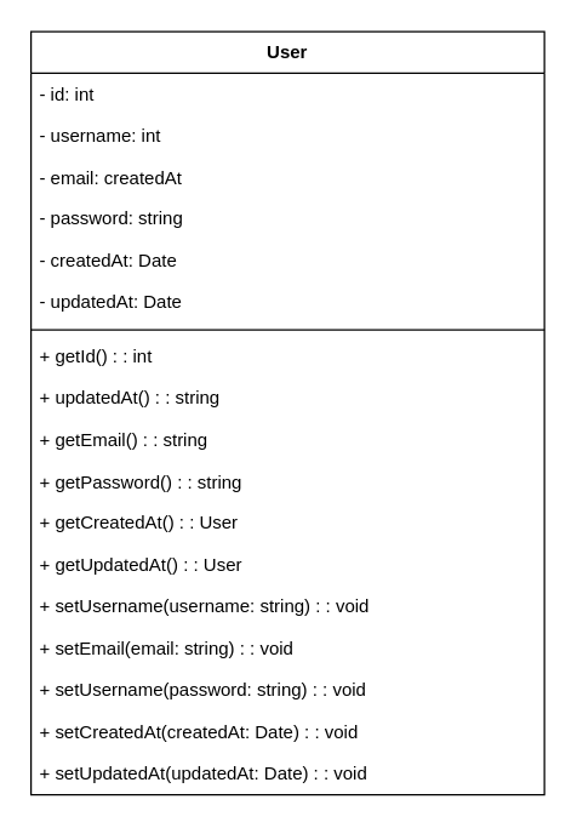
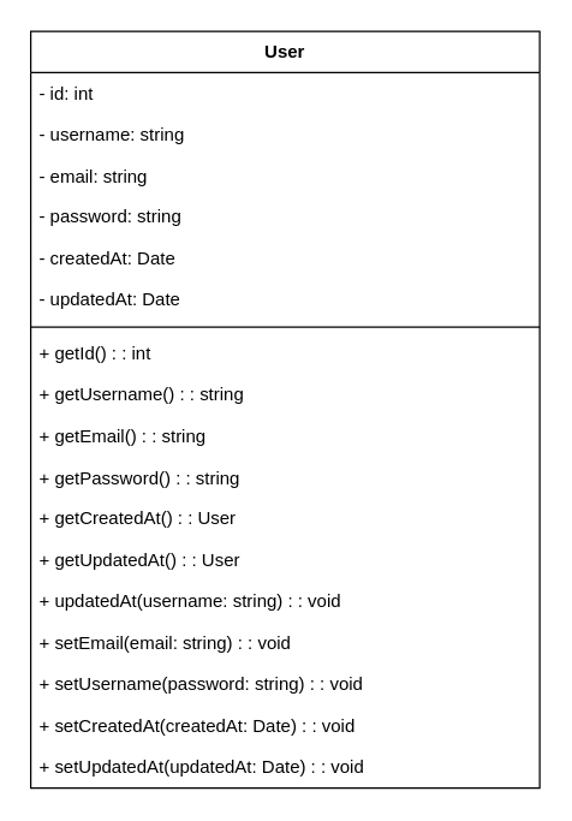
  <mxCell id="0" />
  <mxCell id="1" parent="0" />
  <mxCell id="2" value="User" style="swimlane;fontStyle=1;align=center;verticalAlign=top;childLayout=stackLayout;horizontal=1;startSize=27.556;horizontalStack=0;resizeParent=1;resizeParentMax=0;resizeLast=0;collapsible=0;marginBottom=0;" vertex="1" parent="1"><mxGeometry x="20" y="20" width="339" height="504" as="geometry" /></mxCell>
  <mxCell id="3" value="- id: int" style="text;strokeColor=none;fillColor=none;align=left;verticalAlign=top;spacingLeft=4;spacingRight=4;overflow=hidden;rotatable=0;points=[[0,0.5],[1,0.5]];portConstraint=eastwest;" vertex="1" parent="2"><mxGeometry y="28" width="339" height="28" as="geometry" /></mxCell>
- <mxCell id="4" value="- username: int" style="text;strokeColor=none;fillColor=none;align=left;verticalAlign=top;spacingLeft=4;spacingRight=4;overflow=hidden;rotatable=0;points=[[0,0.5],[1,0.5]];portConstraint=eastwest;" vertex="1" parent="2"><mxGeometry y="55" width="339" height="28" as="geometry" /></mxCell>
- <mxCell id="5" value="- email: createdAt" style="text;strokeColor=none;fillColor=none;align=left;verticalAlign=top;spacingLeft=4;spacingRight=4;overflow=hidden;rotatable=0;points=[[0,0.5],[1,0.5]];portConstraint=eastwest;" vertex="1" parent="2"><mxGeometry y="83" width="339" height="28" as="geometry" /></mxCell>
+ <mxCell id="4" value="- username: string" style="text;strokeColor=none;fillColor=none;align=left;verticalAlign=top;spacingLeft=4;spacingRight=4;overflow=hidden;rotatable=0;points=[[0,0.5],[1,0.5]];portConstraint=eastwest;" vertex="1" parent="2"><mxGeometry y="55" width="339" height="28" as="geometry" /></mxCell>
+ <mxCell id="5" value="- email: string" style="text;strokeColor=none;fillColor=none;align=left;verticalAlign=top;spacingLeft=4;spacingRight=4;overflow=hidden;rotatable=0;points=[[0,0.5],[1,0.5]];portConstraint=eastwest;" vertex="1" parent="2"><mxGeometry y="83" width="339" height="28" as="geometry" /></mxCell>
  <mxCell id="6" value="- password: string" style="text;strokeColor=none;fillColor=none;align=left;verticalAlign=top;spacingLeft=4;spacingRight=4;overflow=hidden;rotatable=0;points=[[0,0.5],[1,0.5]];portConstraint=eastwest;" vertex="1" parent="2"><mxGeometry y="110" width="339" height="28" as="geometry" /></mxCell>
  <mxCell id="7" value="- createdAt: Date" style="text;strokeColor=none;fillColor=none;align=left;verticalAlign=top;spacingLeft=4;spacingRight=4;overflow=hidden;rotatable=0;points=[[0,0.5],[1,0.5]];portConstraint=eastwest;" vertex="1" parent="2"><mxGeometry y="138" width="339" height="28" as="geometry" /></mxCell>
  <mxCell id="8" value="- updatedAt: Date" style="text;strokeColor=none;fillColor=none;align=left;verticalAlign=top;spacingLeft=4;spacingRight=4;overflow=hidden;rotatable=0;points=[[0,0.5],[1,0.5]];portConstraint=eastwest;" vertex="1" parent="2"><mxGeometry y="165" width="339" height="28" as="geometry" /></mxCell>
  <mxCell id="9" style="line;strokeWidth=1;fillColor=none;align=left;verticalAlign=middle;spacingTop=-1;spacingLeft=3;spacingRight=3;rotatable=0;labelPosition=right;points=[];portConstraint=eastwest;strokeColor=inherit;" vertex="1" parent="2"><mxGeometry y="193" width="339" height="8" as="geometry" /></mxCell>
  <mxCell id="10" value="+ getId() : : int" style="text;strokeColor=none;fillColor=none;align=left;verticalAlign=top;spacingLeft=4;spacingRight=4;overflow=hidden;rotatable=0;points=[[0,0.5],[1,0.5]];portConstraint=eastwest;" vertex="1" parent="2"><mxGeometry y="201" width="339" height="28" as="geometry" /></mxCell>
- <mxCell id="11" value="+ updatedAt() : : string" style="text;strokeColor=none;fillColor=none;align=left;verticalAlign=top;spacingLeft=4;spacingRight=4;overflow=hidden;rotatable=0;points=[[0,0.5],[1,0.5]];portConstraint=eastwest;" vertex="1" parent="2"><mxGeometry y="228" width="339" height="28" as="geometry" /></mxCell>
+ <mxCell id="11" value="+ getUsername() : : string" style="text;strokeColor=none;fillColor=none;align=left;verticalAlign=top;spacingLeft=4;spacingRight=4;overflow=hidden;rotatable=0;points=[[0,0.5],[1,0.5]];portConstraint=eastwest;" vertex="1" parent="2"><mxGeometry y="228" width="339" height="28" as="geometry" /></mxCell>
  <mxCell id="12" value="+ getEmail() : : string" style="text;strokeColor=none;fillColor=none;align=left;verticalAlign=top;spacingLeft=4;spacingRight=4;overflow=hidden;rotatable=0;points=[[0,0.5],[1,0.5]];portConstraint=eastwest;" vertex="1" parent="2"><mxGeometry y="256" width="339" height="28" as="geometry" /></mxCell>
  <mxCell id="13" value="+ getPassword() : : string" style="text;strokeColor=none;fillColor=none;align=left;verticalAlign=top;spacingLeft=4;spacingRight=4;overflow=hidden;rotatable=0;points=[[0,0.5],[1,0.5]];portConstraint=eastwest;" vertex="1" parent="2"><mxGeometry y="284" width="339" height="28" as="geometry" /></mxCell>
  <mxCell id="14" value="+ getCreatedAt() : : User" style="text;strokeColor=none;fillColor=none;align=left;verticalAlign=top;spacingLeft=4;spacingRight=4;overflow=hidden;rotatable=0;points=[[0,0.5],[1,0.5]];portConstraint=eastwest;" vertex="1" parent="2"><mxGeometry y="311" width="339" height="28" as="geometry" /></mxCell>
  <mxCell id="15" value="+ getUpdatedAt() : : User" style="text;strokeColor=none;fillColor=none;align=left;verticalAlign=top;spacingLeft=4;spacingRight=4;overflow=hidden;rotatable=0;points=[[0,0.5],[1,0.5]];portConstraint=eastwest;" vertex="1" parent="2"><mxGeometry y="339" width="339" height="28" as="geometry" /></mxCell>
- <mxCell id="16" value="+ setUsername(username: string) : : void" style="text;strokeColor=none;fillColor=none;align=left;verticalAlign=top;spacingLeft=4;spacingRight=4;overflow=hidden;rotatable=0;points=[[0,0.5],[1,0.5]];portConstraint=eastwest;" vertex="1" parent="2"><mxGeometry y="366" width="339" height="28" as="geometry" /></mxCell>
+ <mxCell id="16" value="+ updatedAt(username: string) : : void" style="text;strokeColor=none;fillColor=none;align=left;verticalAlign=top;spacingLeft=4;spacingRight=4;overflow=hidden;rotatable=0;points=[[0,0.5],[1,0.5]];portConstraint=eastwest;" vertex="1" parent="2"><mxGeometry y="366" width="339" height="28" as="geometry" /></mxCell>
  <mxCell id="17" value="+ setEmail(email: string) : : void" style="text;strokeColor=none;fillColor=none;align=left;verticalAlign=top;spacingLeft=4;spacingRight=4;overflow=hidden;rotatable=0;points=[[0,0.5],[1,0.5]];portConstraint=eastwest;" vertex="1" parent="2"><mxGeometry y="394" width="339" height="28" as="geometry" /></mxCell>
  <mxCell id="18" value="+ setUsername(password: string) : : void" style="text;strokeColor=none;fillColor=none;align=left;verticalAlign=top;spacingLeft=4;spacingRight=4;overflow=hidden;rotatable=0;points=[[0,0.5],[1,0.5]];portConstraint=eastwest;" vertex="1" parent="2"><mxGeometry y="421" width="339" height="28" as="geometry" /></mxCell>
  <mxCell id="19" value="+ setCreatedAt(createdAt: Date) : : void" style="text;strokeColor=none;fillColor=none;align=left;verticalAlign=top;spacingLeft=4;spacingRight=4;overflow=hidden;rotatable=0;points=[[0,0.5],[1,0.5]];portConstraint=eastwest;" vertex="1" parent="2"><mxGeometry y="449" width="339" height="28" as="geometry" /></mxCell>
  <mxCell id="20" value="+ setUpdatedAt(updatedAt: Date) : : void" style="text;strokeColor=none;fillColor=none;align=left;verticalAlign=top;spacingLeft=4;spacingRight=4;overflow=hidden;rotatable=0;points=[[0,0.5],[1,0.5]];portConstraint=eastwest;" vertex="1" parent="2"><mxGeometry y="476" width="339" height="28" as="geometry" /></mxCell>
